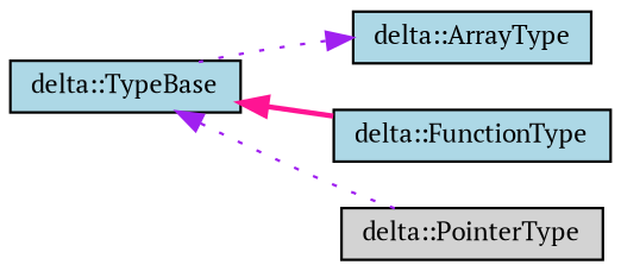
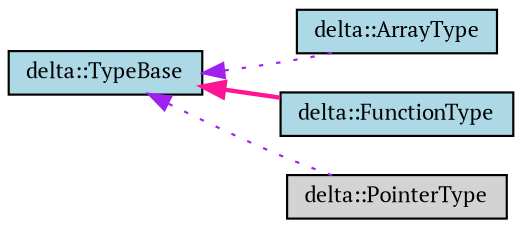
  digraph {
    fontname="PT Serif"
    rankdir=LR
    node [color=black fillcolor=lightblue fontname="PT Serif" fontsize=10 shape=record style=filled]
    edge [color=purple dir=back fontname="PT Serif" fontsize=10 labelfontname=Helvetica labelfontsize=10 style=dotted]
    n1 [height=0.2 label="delta::TypeBase" width=0.4]
    n2 [height=0.2 label="delta::ArrayType" width=0.4]
    n3 [height=0.2 label="delta::FunctionType" width=0.4]
    n4 [fillcolor=lightgrey height=0.2 label="delta::PointerType" width=0.4]
-   n2 -> n1
+   n1 -> n2
    n1 -> n3 [color=deeppink style=bold]
    n1 -> n4
  }
